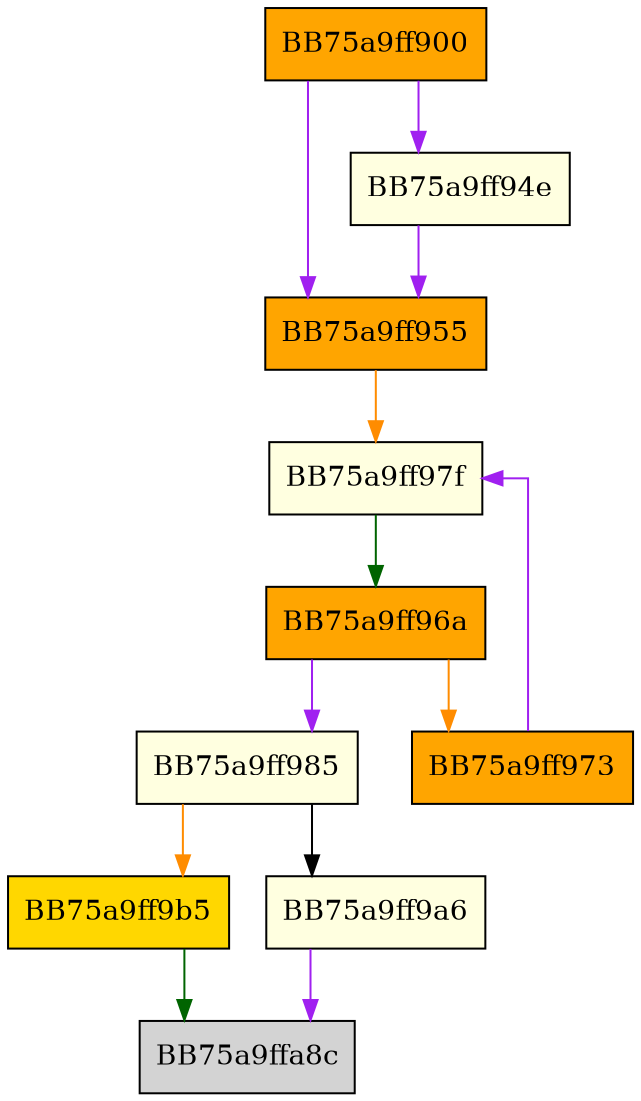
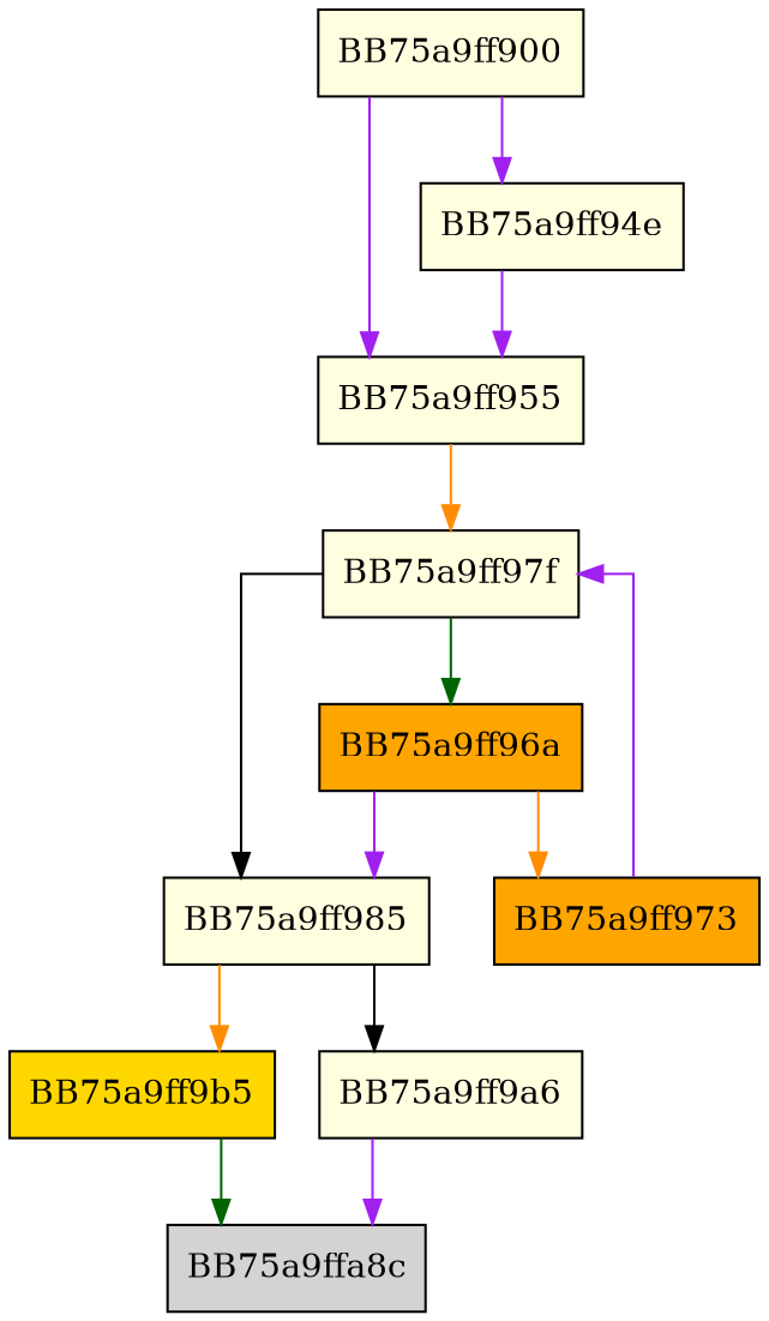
  digraph {
    splines=ortho
    node [fillcolor=lightyellow shape=box style=filled]
    edge [color=purple]
-   BB75a9ff955 [fillcolor=orange]
-   BB75a9ff900 [fillcolor=orange]
+   BB75a9ff955
+   BB75a9ff900
    BB75a9ff94e
    BB75a9ff97f
    BB75a9ff96a [fillcolor=orange]
    BB75a9ff985
    BB75a9ff973 [fillcolor=orange]
    BB75a9ff9b5 [fillcolor=gold]
    BB75a9ff9a6
    BB75a9ffa8c [fillcolor=lightgrey]
    BB75a9ff955 -> BB75a9ff97f [color=darkorange]
    BB75a9ff900 -> BB75a9ff955
    BB75a9ff900 -> BB75a9ff94e
    BB75a9ff94e -> BB75a9ff955
    BB75a9ff97f -> BB75a9ff96a [color=darkgreen]
+   BB75a9ff97f -> BB75a9ff985 [color=black]
    BB75a9ff96a -> BB75a9ff985
    BB75a9ff96a -> BB75a9ff973 [color=darkorange]
    BB75a9ff985 -> BB75a9ff9b5 [color=darkorange]
    BB75a9ff985 -> BB75a9ff9a6 [color=black]
    BB75a9ff973 -> BB75a9ff97f
    BB75a9ff9b5 -> BB75a9ffa8c [color=darkgreen]
    BB75a9ff9a6 -> BB75a9ffa8c
  }
